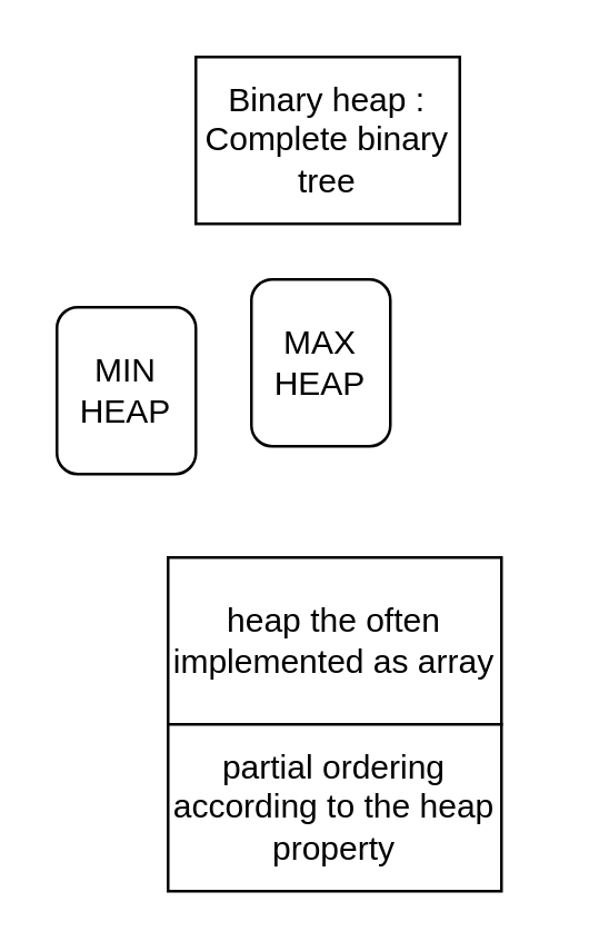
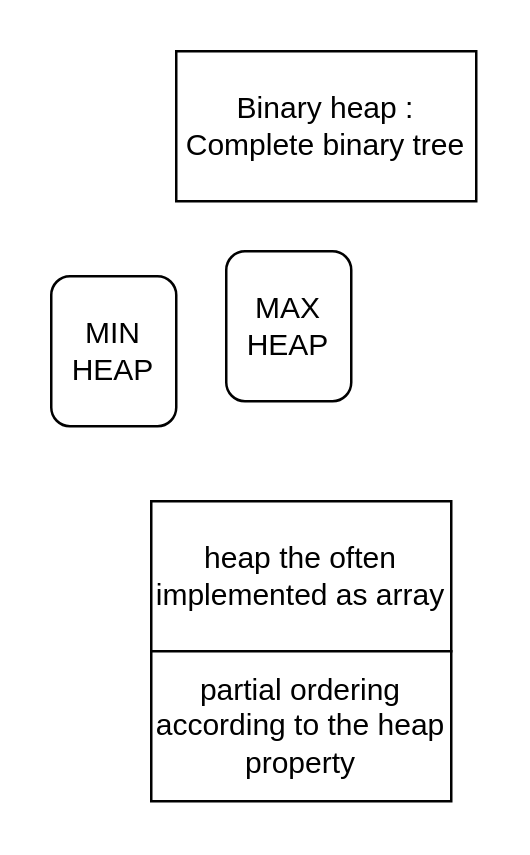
  <mxCell id="0" />
  <mxCell id="1" parent="0" />
  <mxCell id="2" value="MIN HEAP" style="rounded=1;whiteSpace=wrap;html=1;" vertex="1" parent="1"><mxGeometry x="20" y="110" width="50" height="60" as="geometry" /></mxCell>
- <mxCell id="3" value="Binary heap : Complete binary tree" style="rounded=0;whiteSpace=wrap;html=1;" vertex="1" parent="1"><mxGeometry x="70" y="20" width="95" height="60" as="geometry" /></mxCell>
+ <mxCell id="3" value="Binary heap : Complete binary tree" style="rounded=0;whiteSpace=wrap;html=1;" vertex="1" parent="1"><mxGeometry x="70" y="20" width="120" height="60" as="geometry" /></mxCell>
  <mxCell id="4" value="MAX HEAP" style="rounded=1;whiteSpace=wrap;html=1;" vertex="1" parent="1"><mxGeometry x="90" y="100" width="50" height="60" as="geometry" /></mxCell>
  <mxCell id="5" value="heap the often implemented as array" style="rounded=0;whiteSpace=wrap;html=1;" vertex="1" parent="1"><mxGeometry x="60" y="200" width="120" height="60" as="geometry" /></mxCell>
  <mxCell id="6" value="partial ordering according to the heap property" style="rounded=0;whiteSpace=wrap;html=1;" vertex="1" parent="1"><mxGeometry x="60" y="260" width="120" height="60" as="geometry" /></mxCell>
